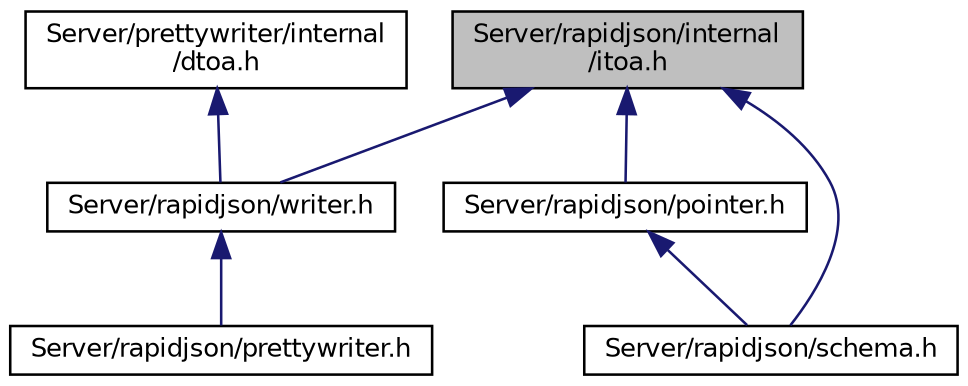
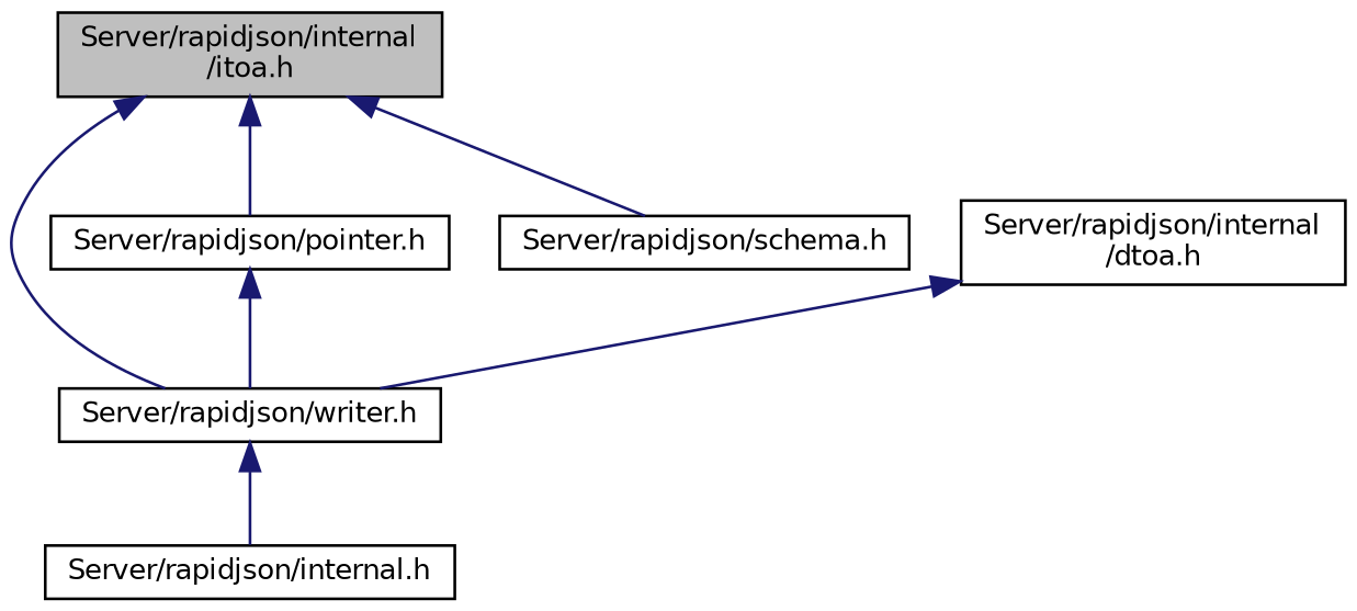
  digraph {
    node [color=black fillcolor=white fontname=Helvetica fontsize=10 shape=record style=filled]
    edge [color=midnightblue dir=back fontname=Helvetica fontsize=10 labelfontname=Helvetica labelfontsize=10 style=solid]
    n1 [fillcolor=grey75 fontcolor=black height=0.2 label="Server/rapidjson/internal\l/itoa.h" width=0.4]
    n2 [height=0.2 label="Server/rapidjson/writer.h" width=0.4]
    n3 [height=0.2 label="Server/rapidjson/pointer.h" width=0.4]
    n4 [height=0.2 label="Server/rapidjson/schema.h" width=0.4]
-   n5 [height=0.2 label="Server/prettywriter/internal\l/dtoa.h" width=0.4]
-   n6 [height=0.2 label="Server/rapidjson/prettywriter.h" width=0.4]
+   n5 [height=0.2 label="Server/rapidjson/internal\l/dtoa.h" width=0.4]
+   n6 [height=0.2 label="Server/rapidjson/internal.h" width=0.4]
    n1 -> n2
    n1 -> n3
    n1 -> n4
    n2 -> n6
-   n3 -> n4
+   n3 -> n2
    n5 -> n2
  }
